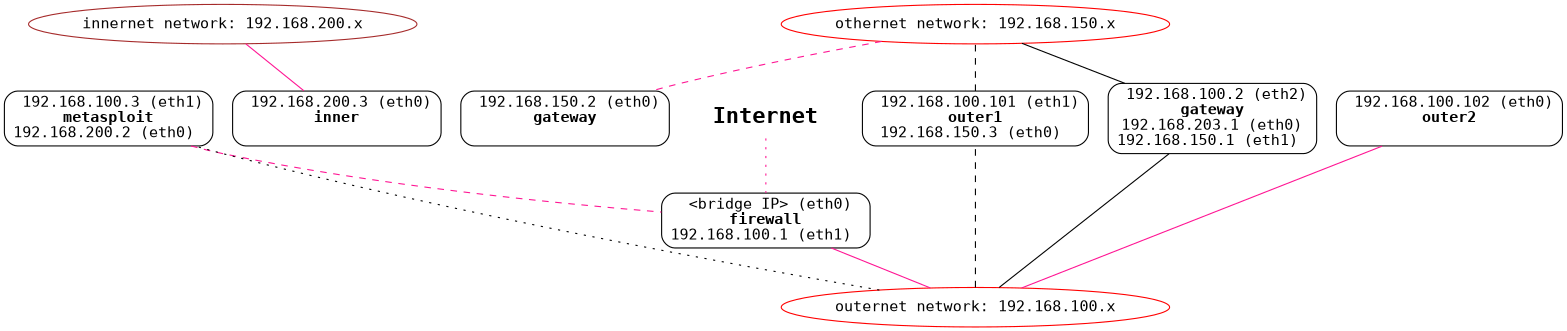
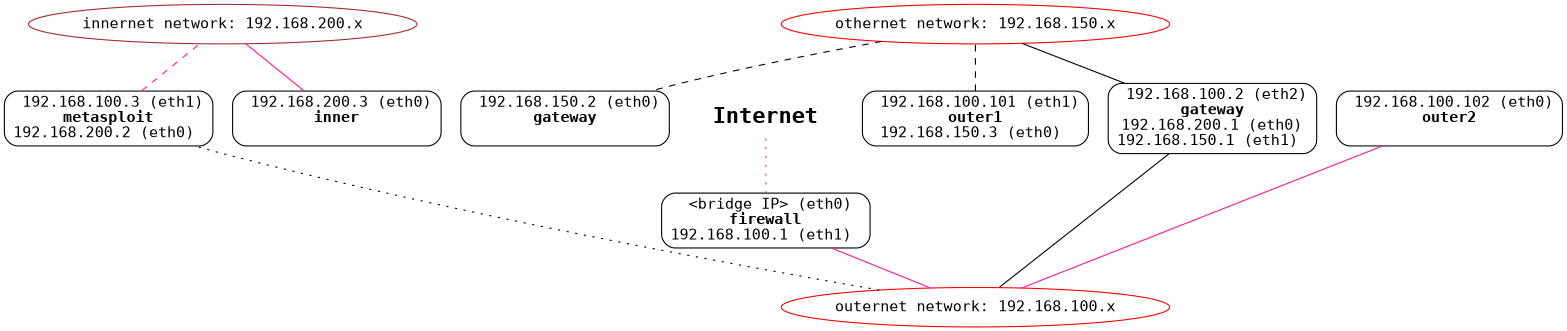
  graph {
    fontname="DejaVu Sans Mono"
    rank=LR
    node [fontname="DejaVu Sans Mono" shape=rect style=rounded]
    edge [color=deeppink fontname="DejaVu Sans Mono" style=solid]
    n1 [color=brown label="innernet network: 192.168.200.x" shape=oval]
    n2 [color=red label="othernet network: 192.168.150.x" shape=oval]
    n3 [label=< 192.168.100.101 (eth1)<br/><b>outer1</b><br/>192.168.150.3 (eth0) >]
    n4 [label=< 192.168.100.102 (eth0)<br/><b>outer2</b><br/> >]
-   n5 [label=< 192.168.100.2 (eth2)<br/><b>gateway</b><br/>192.168.203.1 (eth0)<br/>192.168.150.1 (eth1) >]
+   n5 [label=< 192.168.100.2 (eth2)<br/><b>gateway</b><br/>192.168.200.1 (eth0)<br/>192.168.150.1 (eth1) >]
    n6 [label=< 192.168.100.3 (eth1)<br/><b>metasploit</b><br/>192.168.200.2 (eth0) >]
    n7 [label=< 192.168.200.3 (eth0)<br/><b>inner</b><br/> >]
    n8 [label=< 192.168.150.2 (eth0)<br/><b>gateway</b><br/> >]
    n9 [color=red label="outernet network: 192.168.100.x" shape=oval]
    n10 [fontsize=20 label=< <b>Internet</b> > shape=plaintext]
    n11 [label=< &lt;bridge IP&gt; (eth0)<br/><b>firewall</b><br/>192.168.100.1 (eth1) >]
    subgraph sub_1 {
      rank=same
      n1
      n2
    }
    subgraph sub_2 {
      rank=same
      n3
      n4
      n5
      n6
    }
    n1 -- n7
    n2 -- n5 [color=black]
-   n2 -- n8 [style=dashed]
+   n2 -- n8 [color=black style=dashed]
    n3 -- n2 [color=black style=dashed]
-   n6 -- n11 [style=dashed]
-   n9 -- n3 [color=black style=dashed]
+   n6 -- n1 [style=dashed]
    n9 -- n4
    n9 -- n5 [color=black]
    n9 -- n6 [color=black style=dotted]
    n10 -- n11 [style=dotted]
    n11 -- n9
  }
